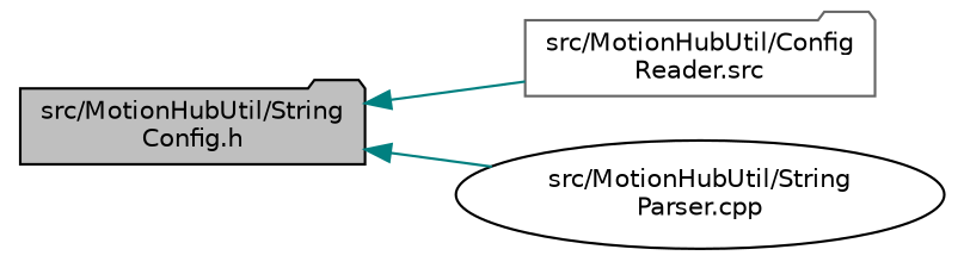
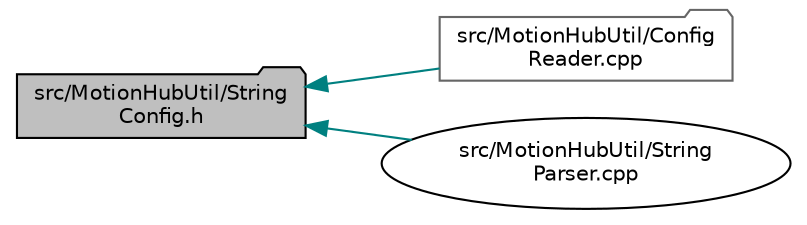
  digraph {
    rankdir=LR
    node [color=black fillcolor=white fontname=Helvetica fontsize=10 shape=folder style=filled]
    edge [color=teal dir=back fontname=Helvetica fontsize=10 labelfontname=Helvetica labelfontsize=10 style=solid]
    n1 [fillcolor=grey75 fontcolor=black height=0.2 label="src/MotionHubUtil/String\lConfig.h" width=0.4]
-   n2 [color=gray40 height=0.2 label="src/MotionHubUtil/Config\lReader.src" width=0.4]
+   n2 [color=gray40 height=0.2 label="src/MotionHubUtil/Config\lReader.cpp" width=0.4]
    n3 [height=0.2 label="src/MotionHubUtil/String\lParser.cpp" shape=ellipse width=0.4]
    n1 -> n2
    n1 -> n3
  }
